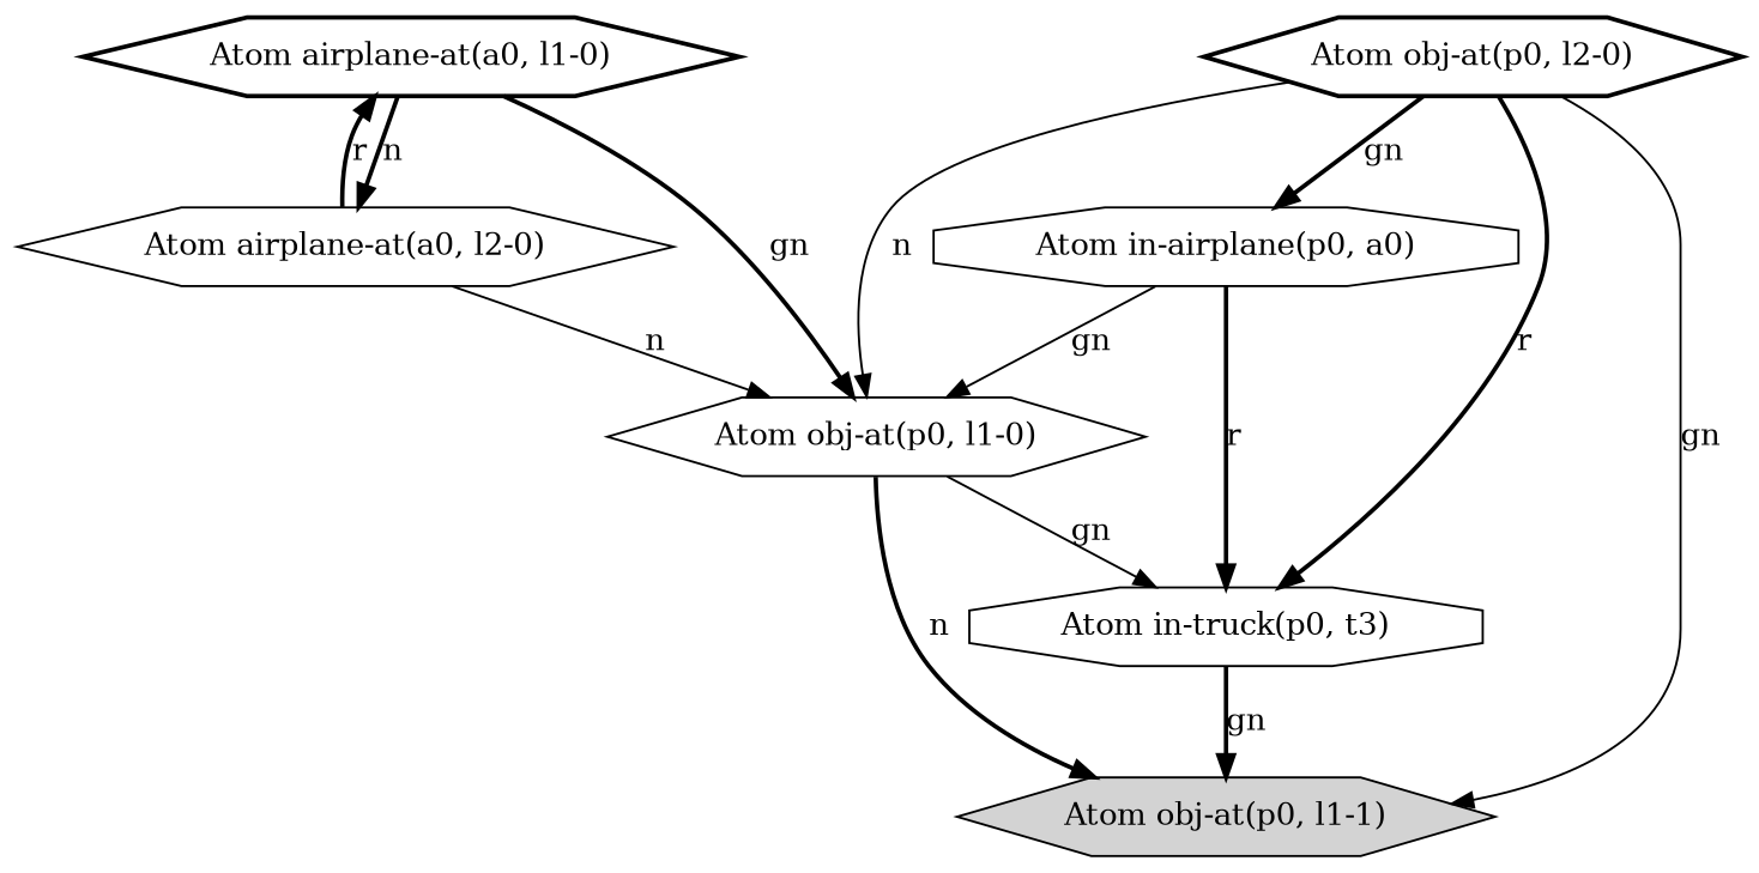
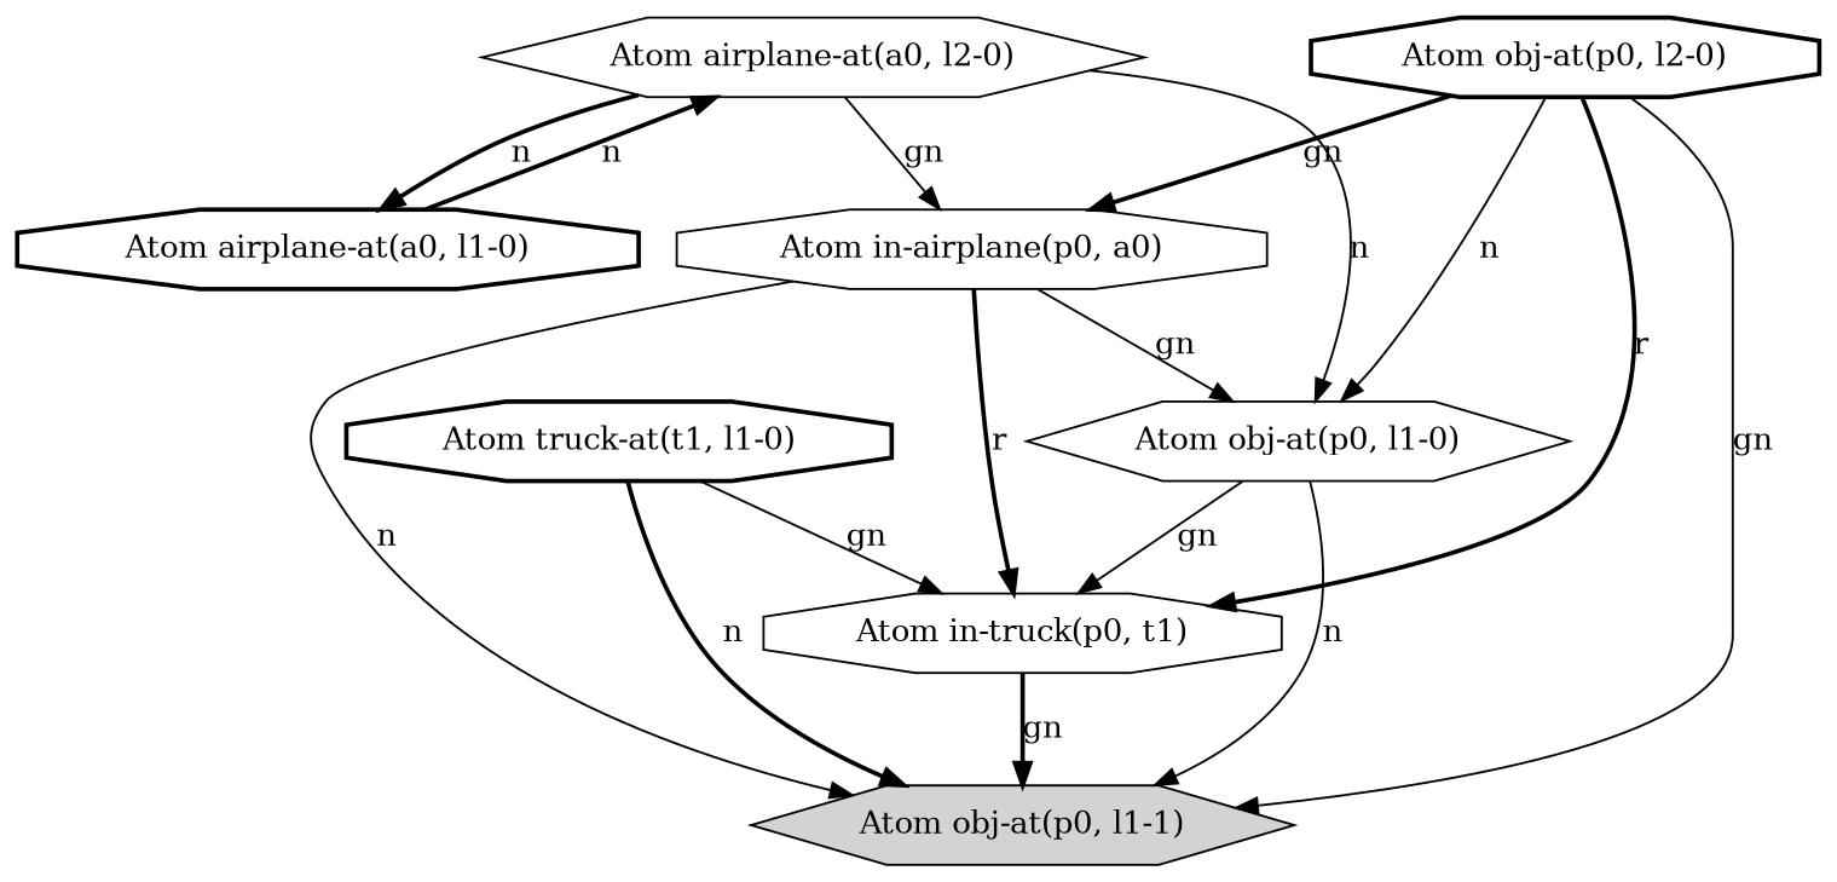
  digraph {
    node [shape=hexagon]
    edge [style=solid]
    n1 [label="Atom obj-at(p0, l1-1)" style=filled]
-   n3 [label="Atom in-truck(p0, t3)" shape=octagon]
-   n4 [label="Atom airplane-at(a0, l1-0)" style=bold]
+   n2 [label="Atom truck-at(t1, l1-0)" shape=octagon style=bold]
+   n3 [label="Atom in-truck(p0, t1)" shape=octagon]
+   n4 [label="Atom airplane-at(a0, l1-0)" shape=octagon style=bold]
    n5 [label="Atom obj-at(p0, l1-0)"]
    n6 [label="Atom airplane-at(a0, l2-0)"]
    n7 [label="Atom in-airplane(p0, a0)" shape=octagon]
-   n8 [label="Atom obj-at(p0, l2-0)" style=bold]
+   n8 [label="Atom obj-at(p0, l2-0)" shape=octagon style=bold]
+   n2 -> n1 [label=n style=bold]
+   n2 -> n3 [label=gn]
    n3 -> n1 [label=gn style=bold]
-   n4 -> n5 [label=gn style=bold]
    n4 -> n6 [label=n style=bold]
-   n5 -> n1 [label=n style=bold]
+   n5 -> n1 [label=n]
    n5 -> n3 [label=gn]
-   n6 -> n4 [label=r style=bold]
+   n6 -> n4 [label=n style=bold]
    n6 -> n5 [label=n]
+   n6 -> n7 [label=gn]
+   n7 -> n1 [label=n]
    n7 -> n3 [label=r style=bold]
    n7 -> n5 [label=gn]
    n8 -> n1 [label=gn]
    n8 -> n3 [label=r style=bold]
    n8 -> n5 [label=n]
    n8 -> n7 [label=gn style=bold]
  }
